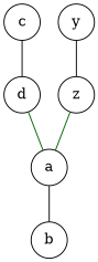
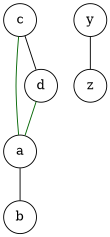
  graph {
    node [shape=circle]
    edge [color=black]
    a
    b
    c
    d
    y
    z
    a -- b
-   z -- a [color=darkgreen]
+   c -- a [color=darkgreen]
    c -- d
    d -- a [color=darkgreen]
    y -- z
  }
